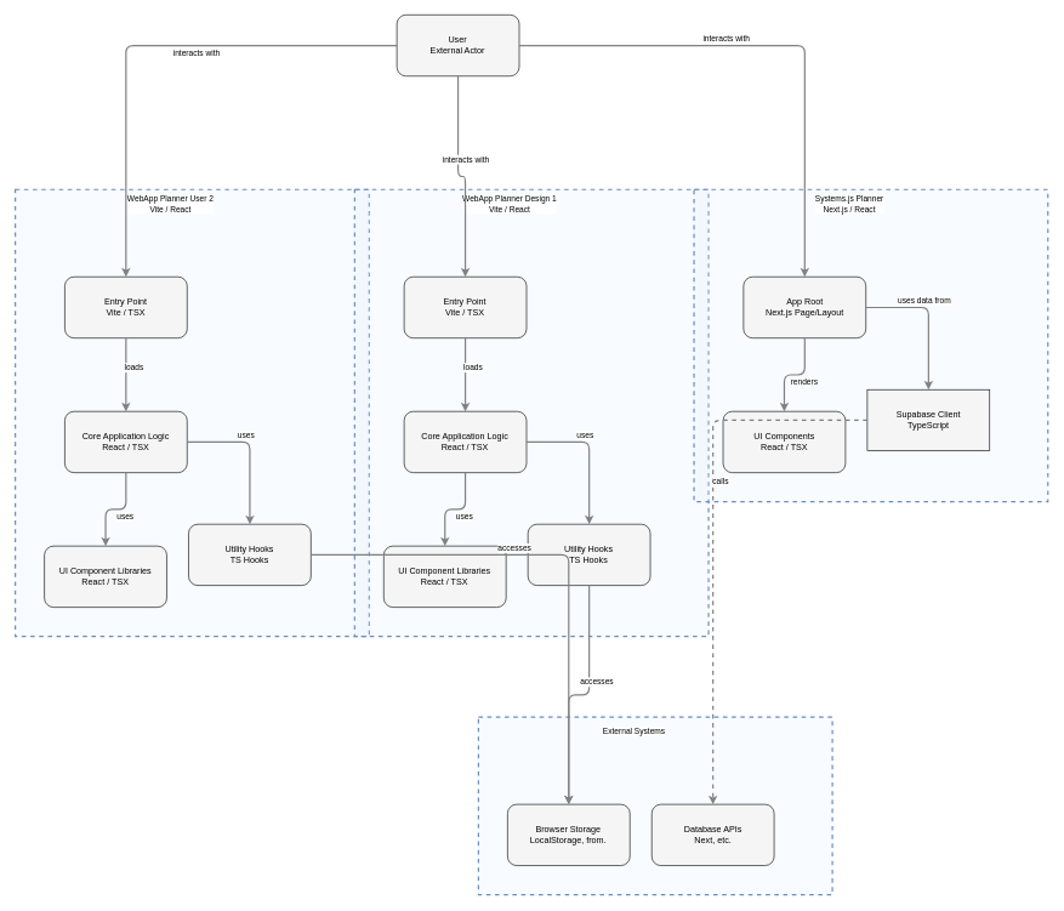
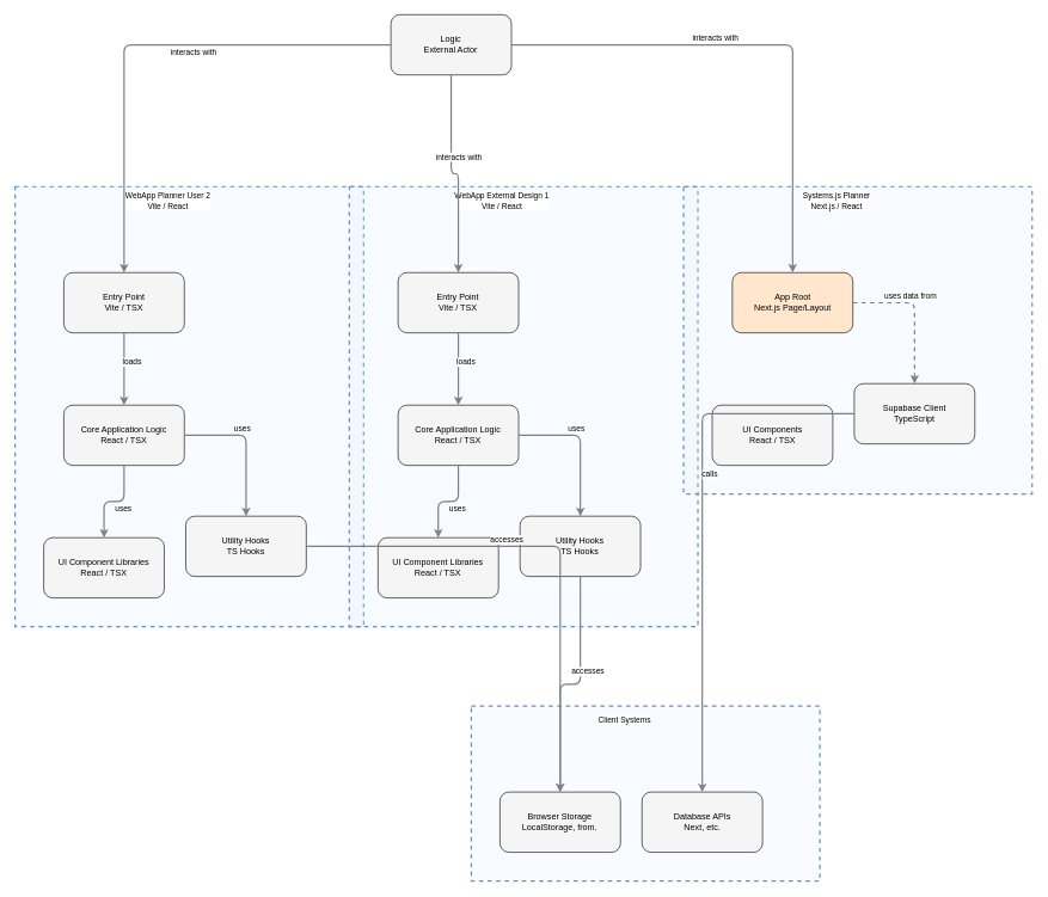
  <mxCell id="0" />
  <mxCell id="1" parent="0" />
  <mxCell id="2" value="" style="html=1;whiteSpace=wrap;container=1;fillColor=#dae8fc;strokeColor=#6c8ebf;dashed=1;fillOpacity=20;strokeWidth=2;containerType=none;recursiveResize=0;movable=1;resizable=1;autosize=0;dropTarget=0" vertex="1" parent="1"><mxGeometry x="656.447" y="985" width="486.316" height="244.079" as="geometry" /></mxCell>
- <mxCell id="3" value="External Systems" style="edgeLabel;html=1;align=center;verticalAlign=middle;resizable=0;labelBackgroundColor=white;spacing=5" vertex="1" parent="1"><mxGeometry x="664.447" y="993" width="410.316" height="24" as="geometry" /></mxCell>
+ <mxCell id="3" value="Client Systems" style="edgeLabel;html=1;align=center;verticalAlign=middle;resizable=0;labelBackgroundColor=white;spacing=5" vertex="1" parent="1"><mxGeometry x="664.447" y="993" width="410.316" height="24" as="geometry" /></mxCell>
  <mxCell id="4" value="" style="html=1;whiteSpace=wrap;container=1;fillColor=#dae8fc;strokeColor=#6c8ebf;dashed=1;fillOpacity=20;strokeWidth=2;containerType=none;recursiveResize=0;movable=1;resizable=1;autosize=0;dropTarget=0" vertex="1" parent="1"><mxGeometry x="20" y="260" width="486.316" height="614.079" as="geometry" /></mxCell>
  <mxCell id="5" value="WebApp Planner User 2&lt;br&gt;Vite / React" style="edgeLabel;html=1;align=center;verticalAlign=middle;resizable=0;labelBackgroundColor=white;spacing=5" vertex="1" parent="1"><mxGeometry x="28" y="268" width="410.316" height="24" as="geometry" /></mxCell>
  <mxCell id="6" value="" style="html=1;whiteSpace=wrap;container=1;fillColor=#dae8fc;strokeColor=#6c8ebf;dashed=1;fillOpacity=20;strokeWidth=2;containerType=none;recursiveResize=0;movable=1;resizable=1;autosize=0;dropTarget=0" vertex="1" parent="1"><mxGeometry x="486.316" y="260" width="486.316" height="614.079" as="geometry" /></mxCell>
- <mxCell id="7" value="WebApp Planner Design 1&lt;br&gt;Vite / React" style="edgeLabel;html=1;align=center;verticalAlign=middle;resizable=0;labelBackgroundColor=white;spacing=5" vertex="1" parent="1"><mxGeometry x="494.316" y="268" width="410.316" height="24" as="geometry" /></mxCell>
+ <mxCell id="7" value="WebApp External Design 1&lt;br&gt;Vite / React" style="edgeLabel;html=1;align=center;verticalAlign=middle;resizable=0;labelBackgroundColor=white;spacing=5" vertex="1" parent="1"><mxGeometry x="494.316" y="268" width="410.316" height="24" as="geometry" /></mxCell>
  <mxCell id="8" value="" style="html=1;whiteSpace=wrap;container=1;fillColor=#dae8fc;strokeColor=#6c8ebf;dashed=1;fillOpacity=20;strokeWidth=2;containerType=none;recursiveResize=0;movable=1;resizable=1;autosize=0;dropTarget=0" vertex="1" parent="1"><mxGeometry x="952.631" y="260" width="486.316" height="429.079" as="geometry" /></mxCell>
  <mxCell id="9" value="Systems.js Planner&lt;br&gt;Next.js / React" style="edgeLabel;html=1;align=center;verticalAlign=middle;resizable=0;labelBackgroundColor=white;spacing=5" vertex="1" parent="1"><mxGeometry x="960.631" y="268" width="410.316" height="24" as="geometry" /></mxCell>
- <mxCell id="10" value="User&lt;br&gt;External Actor" style="rounded=1;whiteSpace=wrap;html=1;fillColor=#f5f5f5" vertex="1" parent="1"><mxGeometry x="544.342" y="20" width="168.158" height="84.079" as="geometry" /></mxCell>
- <mxCell id="11" value="App Root&lt;br&gt;Next.js Page/Layout" style="rounded=1;whiteSpace=wrap;html=1;fillColor=#f5f5f5" vertex="1" parent="8"><mxGeometry x="68.026" y="120" width="168.158" height="84.079" as="geometry" /></mxCell>
+ <mxCell id="10" value="Logic&lt;br&gt;External Actor" style="rounded=1;whiteSpace=wrap;html=1;fillColor=#f5f5f5" vertex="1" parent="1"><mxGeometry x="544.342" y="20" width="168.158" height="84.079" as="geometry" /></mxCell>
+ <mxCell id="11" value="App Root&lt;br&gt;Next.js Page/Layout" style="rounded=1;whiteSpace=wrap;html=1;fillColor=#ffe6cc;" vertex="1" parent="8"><mxGeometry x="68.026" y="120" width="168.158" height="84.079" as="geometry" /></mxCell>
  <mxCell id="12" value="UI Components&lt;br&gt;React / TSX" style="rounded=1;whiteSpace=wrap;html=1;fillColor=#f5f5f5" vertex="1" parent="8"><mxGeometry x="40" y="305" width="168.158" height="84.079" as="geometry" /></mxCell>
- <mxCell id="13" value="Supabase Client&lt;br&gt;TypeScript" style="whiteSpace=wrap;html=1;fillColor=#f5f5f5;rounded=0;" vertex="1" parent="8"><mxGeometry x="238.158" y="275" width="168.158" height="84.079" as="geometry" /></mxCell>
+ <mxCell id="13" value="Supabase Client&lt;br&gt;TypeScript" style="rounded=1;whiteSpace=wrap;html=1;fillColor=#f5f5f5" vertex="1" parent="8"><mxGeometry x="238.158" y="275" width="168.158" height="84.079" as="geometry" /></mxCell>
  <mxCell id="14" value="Entry Point&lt;br&gt;Vite / TSX" style="rounded=1;whiteSpace=wrap;html=1;fillColor=#f5f5f5" vertex="1" parent="6"><mxGeometry x="68.026" y="120" width="168.158" height="84.079" as="geometry" /></mxCell>
  <mxCell id="15" value="Core Application Logic&lt;br&gt;React / TSX" style="rounded=1;whiteSpace=wrap;html=1;fillColor=#f5f5f5" vertex="1" parent="6"><mxGeometry x="68.026" y="305" width="168.158" height="84.079" as="geometry" /></mxCell>
  <mxCell id="16" value="UI Component Libraries&lt;br&gt;React / TSX" style="rounded=1;whiteSpace=wrap;html=1;fillColor=#f5f5f5" vertex="1" parent="6"><mxGeometry x="40" y="490" width="168.158" height="84.079" as="geometry" /></mxCell>
  <mxCell id="17" value="Utility Hooks&lt;br&gt;TS Hooks" style="rounded=1;whiteSpace=wrap;html=1;fillColor=#f5f5f5" vertex="1" parent="6"><mxGeometry x="238.158" y="460" width="168.158" height="84.079" as="geometry" /></mxCell>
  <mxCell id="18" value="Entry Point&lt;br&gt;Vite / TSX" style="rounded=1;whiteSpace=wrap;html=1;fillColor=#f5f5f5" vertex="1" parent="4"><mxGeometry x="68.026" y="120" width="168.158" height="84.079" as="geometry" /></mxCell>
  <mxCell id="19" value="Core Application Logic&lt;br&gt;React / TSX" style="rounded=1;whiteSpace=wrap;html=1;fillColor=#f5f5f5" vertex="1" parent="4"><mxGeometry x="68.026" y="305" width="168.158" height="84.079" as="geometry" /></mxCell>
  <mxCell id="20" value="UI Component Libraries&lt;br&gt;React / TSX" style="rounded=1;whiteSpace=wrap;html=1;fillColor=#f5f5f5" vertex="1" parent="4"><mxGeometry x="40" y="490" width="168.158" height="84.079" as="geometry" /></mxCell>
  <mxCell id="21" value="Utility Hooks&lt;br&gt;TS Hooks" style="rounded=1;whiteSpace=wrap;html=1;fillColor=#f5f5f5" vertex="1" parent="4"><mxGeometry x="238.158" y="460" width="168.158" height="84.079" as="geometry" /></mxCell>
  <mxCell id="22" value="Database APIs&lt;br&gt;Next, etc." style="rounded=1;whiteSpace=wrap;html=1;fillColor=#f5f5f5" vertex="1" parent="2"><mxGeometry x="238.158" y="120" width="168.158" height="84.079" as="geometry" /></mxCell>
  <mxCell id="23" value="Browser Storage&lt;br&gt;LocalStorage, from." style="rounded=1;whiteSpace=wrap;html=1;fillColor=#f5f5f5" vertex="1" parent="2"><mxGeometry x="40" y="120" width="168.158" height="84.079" as="geometry" /></mxCell>
  <mxCell id="24" style="edgeStyle=orthogonalEdgeStyle;rounded=1;orthogonalLoop=1;jettySize=auto;html=1;strokeColor=#808080;strokeWidth=2;jumpStyle=arc;jumpSize=10;spacing=15;labelBackgroundColor=white;labelBorderColor=none" edge="1" parent="1" source="10" target="11"><mxGeometry relative="1" as="geometry" /></mxCell>
  <mxCell id="25" value="interacts with" style="edgeLabel;html=1;align=center;verticalAlign=middle;resizable=0;points=[];" vertex="1" connectable="0" parent="24"><mxGeometry x="-0.2" y="10" relative="1" as="geometry"><mxPoint as="offset" /></mxGeometry></mxCell>
  <mxCell id="26" style="edgeStyle=orthogonalEdgeStyle;rounded=1;orthogonalLoop=1;jettySize=auto;html=1;strokeColor=#808080;strokeWidth=2;jumpStyle=arc;jumpSize=10;spacing=15;labelBackgroundColor=white;labelBorderColor=none" edge="1" parent="1" source="10" target="14"><mxGeometry relative="1" as="geometry" /></mxCell>
  <mxCell id="27" value="interacts with" style="edgeLabel;html=1;align=center;verticalAlign=middle;resizable=0;points=[];" vertex="1" connectable="0" parent="26"><mxGeometry x="-0.2" y="10" relative="1" as="geometry"><mxPoint as="offset" /></mxGeometry></mxCell>
  <mxCell id="28" style="edgeStyle=orthogonalEdgeStyle;rounded=1;orthogonalLoop=1;jettySize=auto;html=1;strokeColor=#808080;strokeWidth=2;jumpStyle=arc;jumpSize=10;spacing=15;labelBackgroundColor=white;labelBorderColor=none" edge="1" parent="1" source="10" target="18"><mxGeometry relative="1" as="geometry" /></mxCell>
  <mxCell id="29" value="interacts with" style="edgeLabel;html=1;align=center;verticalAlign=middle;resizable=0;points=[];" vertex="1" connectable="0" parent="28"><mxGeometry x="-0.2" y="10" relative="1" as="geometry"><mxPoint as="offset" /></mxGeometry></mxCell>
- <mxCell id="30" style="edgeStyle=orthogonalEdgeStyle;rounded=1;orthogonalLoop=1;jettySize=auto;html=1;strokeColor=#808080;strokeWidth=2;jumpStyle=arc;jumpSize=10;spacing=15;labelBackgroundColor=white;labelBorderColor=none" edge="1" parent="1" source="11" target="12"><mxGeometry relative="1" as="geometry" /></mxCell>
- <mxCell id="31" value="renders" style="edgeLabel;html=1;align=center;verticalAlign=middle;resizable=0;points=[];" vertex="1" connectable="0" parent="30"><mxGeometry x="-0.2" y="10" relative="1" as="geometry"><mxPoint as="offset" /></mxGeometry></mxCell>
- <mxCell id="32" style="edgeStyle=orthogonalEdgeStyle;rounded=1;orthogonalLoop=1;jettySize=auto;html=1;strokeColor=#808080;strokeWidth=2;jumpStyle=arc;jumpSize=10;spacing=15;labelBackgroundColor=white;labelBorderColor=none" edge="1" parent="1" source="11" target="13"><mxGeometry relative="1" as="geometry" /></mxCell>
+ <mxCell id="32" style="edgeStyle=orthogonalEdgeStyle;rounded=1;orthogonalLoop=1;jettySize=auto;html=1;strokeColor=#808080;strokeWidth=2;jumpStyle=arc;jumpSize=10;spacing=15;labelBackgroundColor=white;labelBorderColor=none;dashed=1;" edge="1" parent="1" source="11" target="13"><mxGeometry relative="1" as="geometry" /></mxCell>
  <mxCell id="33" value="uses data from" style="edgeLabel;html=1;align=center;verticalAlign=middle;resizable=0;points=[];" vertex="1" connectable="0" parent="32"><mxGeometry x="-0.2" y="10" relative="1" as="geometry"><mxPoint as="offset" /></mxGeometry></mxCell>
  <mxCell id="34" style="edgeStyle=orthogonalEdgeStyle;rounded=1;orthogonalLoop=1;jettySize=auto;html=1;strokeColor=#808080;strokeWidth=2;jumpStyle=arc;jumpSize=10;spacing=15;labelBackgroundColor=white;labelBorderColor=none" edge="1" parent="1" source="14" target="15"><mxGeometry relative="1" as="geometry" /></mxCell>
  <mxCell id="35" value="loads" style="edgeLabel;html=1;align=center;verticalAlign=middle;resizable=0;points=[];" vertex="1" connectable="0" parent="34"><mxGeometry x="-0.2" y="10" relative="1" as="geometry"><mxPoint as="offset" /></mxGeometry></mxCell>
  <mxCell id="36" style="edgeStyle=orthogonalEdgeStyle;rounded=1;orthogonalLoop=1;jettySize=auto;html=1;strokeColor=#808080;strokeWidth=2;jumpStyle=arc;jumpSize=10;spacing=15;labelBackgroundColor=white;labelBorderColor=none" edge="1" parent="1" source="15" target="16"><mxGeometry relative="1" as="geometry" /></mxCell>
  <mxCell id="37" value="uses" style="edgeLabel;html=1;align=center;verticalAlign=middle;resizable=0;points=[];" vertex="1" connectable="0" parent="36"><mxGeometry x="-0.2" y="10" relative="1" as="geometry"><mxPoint as="offset" /></mxGeometry></mxCell>
  <mxCell id="38" style="edgeStyle=orthogonalEdgeStyle;rounded=1;orthogonalLoop=1;jettySize=auto;html=1;strokeColor=#808080;strokeWidth=2;jumpStyle=arc;jumpSize=10;spacing=15;labelBackgroundColor=white;labelBorderColor=none" edge="1" parent="1" source="15" target="17"><mxGeometry relative="1" as="geometry" /></mxCell>
  <mxCell id="39" value="uses" style="edgeLabel;html=1;align=center;verticalAlign=middle;resizable=0;points=[];" vertex="1" connectable="0" parent="38"><mxGeometry x="-0.2" y="10" relative="1" as="geometry"><mxPoint as="offset" /></mxGeometry></mxCell>
  <mxCell id="40" style="edgeStyle=orthogonalEdgeStyle;rounded=1;orthogonalLoop=1;jettySize=auto;html=1;strokeColor=#808080;strokeWidth=2;jumpStyle=arc;jumpSize=10;spacing=15;labelBackgroundColor=white;labelBorderColor=none" edge="1" parent="1" source="18" target="19"><mxGeometry relative="1" as="geometry" /></mxCell>
  <mxCell id="41" value="loads" style="edgeLabel;html=1;align=center;verticalAlign=middle;resizable=0;points=[];" vertex="1" connectable="0" parent="40"><mxGeometry x="-0.2" y="10" relative="1" as="geometry"><mxPoint as="offset" /></mxGeometry></mxCell>
  <mxCell id="42" style="edgeStyle=orthogonalEdgeStyle;rounded=1;orthogonalLoop=1;jettySize=auto;html=1;strokeColor=#808080;strokeWidth=2;jumpStyle=arc;jumpSize=10;spacing=15;labelBackgroundColor=white;labelBorderColor=none" edge="1" parent="1" source="19" target="20"><mxGeometry relative="1" as="geometry" /></mxCell>
  <mxCell id="43" value="uses" style="edgeLabel;html=1;align=center;verticalAlign=middle;resizable=0;points=[];" vertex="1" connectable="0" parent="42"><mxGeometry x="-0.2" y="10" relative="1" as="geometry"><mxPoint as="offset" /></mxGeometry></mxCell>
  <mxCell id="44" style="edgeStyle=orthogonalEdgeStyle;rounded=1;orthogonalLoop=1;jettySize=auto;html=1;strokeColor=#808080;strokeWidth=2;jumpStyle=arc;jumpSize=10;spacing=15;labelBackgroundColor=white;labelBorderColor=none" edge="1" parent="1" source="19" target="21"><mxGeometry relative="1" as="geometry" /></mxCell>
  <mxCell id="45" value="uses" style="edgeLabel;html=1;align=center;verticalAlign=middle;resizable=0;points=[];" vertex="1" connectable="0" parent="44"><mxGeometry x="-0.2" y="10" relative="1" as="geometry"><mxPoint as="offset" /></mxGeometry></mxCell>
- <mxCell id="46" style="edgeStyle=orthogonalEdgeStyle;rounded=1;orthogonalLoop=1;jettySize=auto;html=1;strokeColor=#808080;strokeWidth=2;jumpStyle=arc;jumpSize=10;spacing=15;labelBackgroundColor=white;labelBorderColor=none;dashed=1;" edge="1" parent="1" source="13" target="22"><mxGeometry relative="1" as="geometry" /></mxCell>
+ <mxCell id="46" style="edgeStyle=orthogonalEdgeStyle;rounded=1;orthogonalLoop=1;jettySize=auto;html=1;strokeColor=#808080;strokeWidth=2;jumpStyle=arc;jumpSize=10;spacing=15;labelBackgroundColor=white;labelBorderColor=none" edge="1" parent="1" source="13" target="22"><mxGeometry relative="1" as="geometry" /></mxCell>
  <mxCell id="47" value="calls" style="edgeLabel;html=1;align=center;verticalAlign=middle;resizable=0;points=[];" vertex="1" connectable="0" parent="46"><mxGeometry x="-0.2" y="10" relative="1" as="geometry"><mxPoint as="offset" /></mxGeometry></mxCell>
  <mxCell id="48" style="edgeStyle=orthogonalEdgeStyle;rounded=1;orthogonalLoop=1;jettySize=auto;html=1;strokeColor=#808080;strokeWidth=2;jumpStyle=arc;jumpSize=10;spacing=15;labelBackgroundColor=white;labelBorderColor=none" edge="1" parent="1" source="17" target="23"><mxGeometry relative="1" as="geometry" /></mxCell>
  <mxCell id="49" value="accesses" style="edgeLabel;html=1;align=center;verticalAlign=middle;resizable=0;points=[];" vertex="1" connectable="0" parent="48"><mxGeometry x="-0.2" y="10" relative="1" as="geometry"><mxPoint as="offset" /></mxGeometry></mxCell>
  <mxCell id="50" style="edgeStyle=orthogonalEdgeStyle;rounded=1;orthogonalLoop=1;jettySize=auto;html=1;strokeColor=#808080;strokeWidth=2;jumpStyle=arc;jumpSize=10;spacing=15;labelBackgroundColor=white;labelBorderColor=none" edge="1" parent="1" source="21" target="23"><mxGeometry relative="1" as="geometry" /></mxCell>
  <mxCell id="51" value="accesses" style="edgeLabel;html=1;align=center;verticalAlign=middle;resizable=0;points=[];" vertex="1" connectable="0" parent="50"><mxGeometry x="-0.2" y="10" relative="1" as="geometry"><mxPoint as="offset" /></mxGeometry></mxCell>
